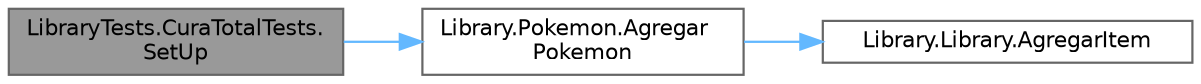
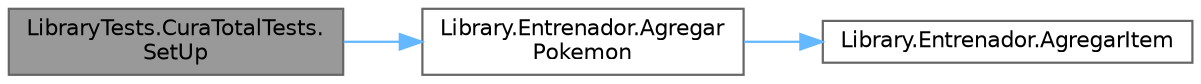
  digraph {
    rankdir=LR
    node [color=grey40 fillcolor=white fontname=Helvetica fontsize=10 shape=box style=filled]
    edge [color=steelblue1 fontname=Helvetica fontsize=10 labelfontname=Helvetica labelfontsize=10 style=solid]
    n1 [color=gray40 fillcolor=grey60 fontcolor=black height=0.2 label="LibraryTests.CuraTotalTests.\lSetUp" width=0.4]
-   n2 [height=0.2 label="Library.Pokemon.Agregar\lPokemon" width=0.4]
-   n3 [height=0.2 label="Library.Library.AgregarItem" width=0.4]
+   n2 [height=0.2 label="Library.Entrenador.Agregar\lPokemon" width=0.4]
+   n3 [height=0.2 label="Library.Entrenador.AgregarItem" width=0.4]
    n1 -> n2
    n2 -> n3
  }
